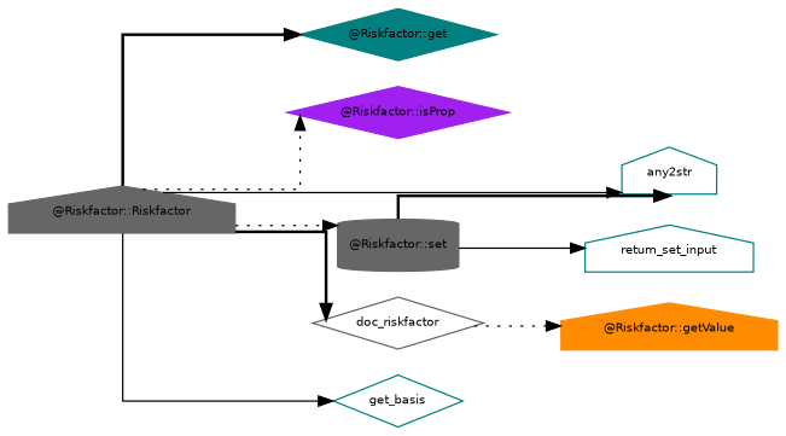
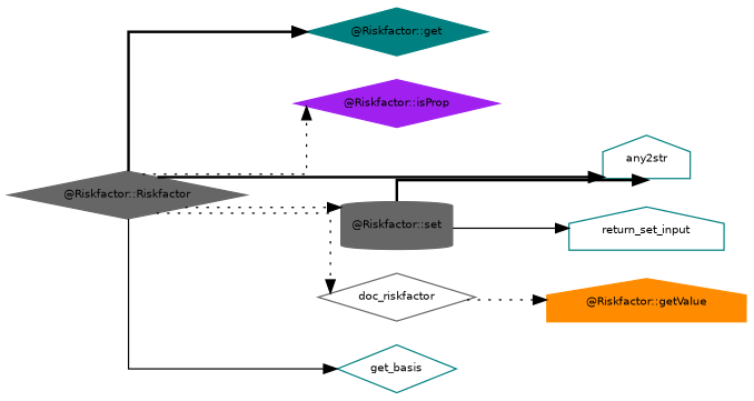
  digraph {
    fontname="Bitstream Vera Sans"
    fontsize=8
    rankdir=LR
    splines=ortho
    node [color=teal fontname="Bitstream Vera Sans" fontsize=8 shape=house style=filled]
    edge [fontname="Bitstream Vera Sans" fontsize=8 style=dotted]
-   "@Riskfactor::Riskfactor" [color=gray40]
+   "@Riskfactor::Riskfactor" [color=gray40 shape=diamond]
    "@Riskfactor::get" [shape=diamond]
    "@Riskfactor::getValue" [color=darkorange]
    "@Riskfactor::isProp" [color=purple shape=diamond]
    "@Riskfactor::set" [color=gray40 shape=cylinder]
    any2str [style=""]
    doc_riskfactor [color=gray40 shape=diamond style=""]
    get_basis [shape=diamond style=""]
    n9 [label=return_set_input style=""]
    subgraph sub_1 {
      label="@Riskfactor"
      style=filled
      "@Riskfactor::Riskfactor"
      "@Riskfactor::get"
      "@Riskfactor::getValue"
      "@Riskfactor::isProp"
      "@Riskfactor::set"
    }
    "@Riskfactor::Riskfactor" -> "@Riskfactor::get" [style=bold]
    "@Riskfactor::Riskfactor" -> "@Riskfactor::isProp"
    "@Riskfactor::Riskfactor" -> "@Riskfactor::set"
-   "@Riskfactor::Riskfactor" -> any2str [style=solid]
-   "@Riskfactor::Riskfactor" -> doc_riskfactor [style=bold]
+   "@Riskfactor::Riskfactor" -> any2str [style=bold]
+   "@Riskfactor::Riskfactor" -> doc_riskfactor
    "@Riskfactor::Riskfactor" -> get_basis [style=solid]
    "@Riskfactor::set" -> any2str [style=bold]
    "@Riskfactor::set" -> n9 [style=solid]
    doc_riskfactor -> "@Riskfactor::getValue"
  }
